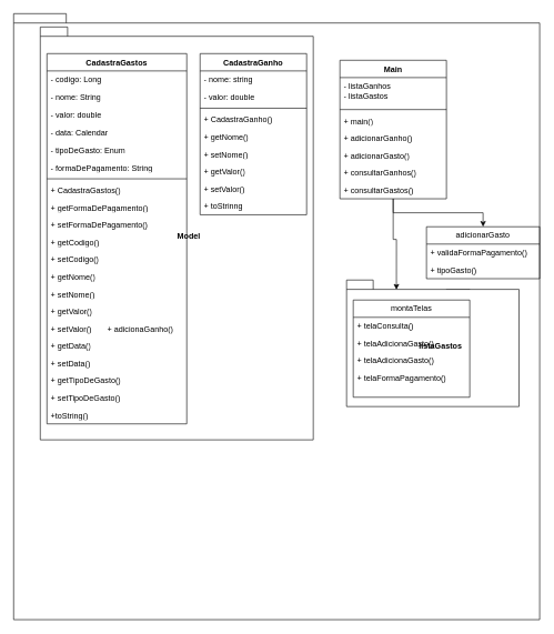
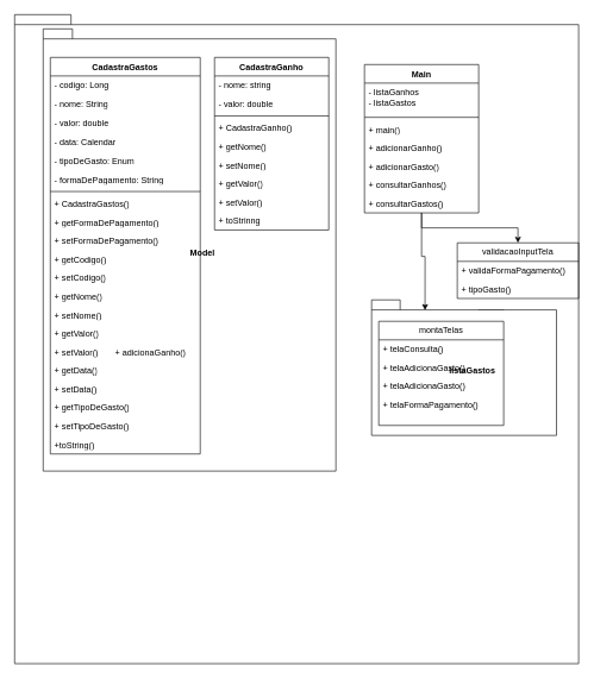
  <mxCell id="0" />
  <mxCell id="1" parent="0" />
  <mxCell id="2" value="&lt;span style=&quot;white-space: pre;&quot;&gt; &lt;/span&gt;&lt;span style=&quot;white-space: pre;&quot;&gt; &lt;/span&gt;&lt;span style=&quot;white-space: pre;&quot;&gt; &lt;/span&gt;&lt;span style=&quot;white-space: pre;&quot;&gt; &lt;/span&gt;&lt;span style=&quot;white-space: pre;&quot;&gt; &lt;/span&gt;&lt;span style=&quot;white-space: pre;&quot;&gt; &lt;/span&gt;SRC" style="shape=folder;fontStyle=1;spacingTop=10;tabWidth=40;tabHeight=14;tabPosition=left;html=1;whiteSpace=wrap;" vertex="1" parent="1"><mxGeometry x="20" y="20" width="790" height="910" as="geometry" /></mxCell>
  <mxCell id="3" style="edgeStyle=orthogonalEdgeStyle;rounded=0;orthogonalLoop=1;jettySize=auto;html=1;exitX=0;exitY=0;exitDx=149.5;exitDy=14;exitPerimeter=0;entryX=1;entryY=0;entryDx=0;entryDy=0;" edge="1" parent="1" source="4" target="19"><mxGeometry relative="1" as="geometry" /></mxCell>
  <mxCell id="4" value="&lt;span style=&quot;white-space: pre;&quot;&gt; &lt;/span&gt;&lt;span style=&quot;white-space: pre;&quot;&gt; &lt;/span&gt;&lt;span style=&quot;white-space: pre;&quot;&gt; &lt;/span&gt;&lt;span style=&quot;white-space: pre;&quot;&gt; &lt;/span&gt;&lt;span style=&quot;white-space: pre;&quot;&gt; &lt;span style=&quot;white-space: pre;&quot;&gt; &lt;/span&gt;&lt;span style=&quot;white-space: pre;&quot;&gt; &lt;/span&gt;&lt;/span&gt;listaGastos" style="shape=folder;fontStyle=1;spacingTop=10;tabWidth=40;tabHeight=14;tabPosition=left;html=1;whiteSpace=wrap;" vertex="1" parent="1"><mxGeometry x="520" y="420" width="259" height="190" as="geometry" /></mxCell>
  <mxCell id="5" value="&lt;span style=&quot;white-space: pre;&quot;&gt; &lt;/span&gt;&lt;span style=&quot;white-space: pre;&quot;&gt; &lt;/span&gt;&lt;span style=&quot;white-space: pre;&quot;&gt; &lt;/span&gt;&lt;span style=&quot;white-space: pre;&quot;&gt; &lt;/span&gt;&lt;span style=&quot;white-space: pre;&quot;&gt; &lt;/span&gt;&lt;span style=&quot;white-space: pre;&quot;&gt; &lt;/span&gt;&lt;span style=&quot;white-space: pre;&quot;&gt; &lt;/span&gt;&lt;span style=&quot;white-space: pre;&quot;&gt; &lt;/span&gt;&amp;nbsp; &amp;nbsp;Model" style="shape=folder;fontStyle=1;spacingTop=10;tabWidth=40;tabHeight=14;tabPosition=left;html=1;whiteSpace=wrap;" vertex="1" parent="1"><mxGeometry x="60" y="40" width="410" height="620" as="geometry" /></mxCell>
  <mxCell id="6" style="edgeStyle=orthogonalEdgeStyle;rounded=0;orthogonalLoop=1;jettySize=auto;html=1;entryX=0.289;entryY=0.076;entryDx=0;entryDy=0;entryPerimeter=0;" edge="1" parent="1" source="8" target="4"><mxGeometry relative="1" as="geometry" /></mxCell>
  <mxCell id="7" style="edgeStyle=orthogonalEdgeStyle;rounded=0;orthogonalLoop=1;jettySize=auto;html=1;" edge="1" parent="1" source="8" target="16"><mxGeometry relative="1" as="geometry" /></mxCell>
  <mxCell id="8" value="Main" style="swimlane;fontStyle=1;align=center;verticalAlign=top;childLayout=stackLayout;horizontal=1;startSize=26;horizontalStack=0;resizeParent=1;resizeParentMax=0;resizeLast=0;collapsible=1;marginBottom=0;whiteSpace=wrap;html=1;" vertex="1" parent="1"><mxGeometry x="510" y="90" width="160" height="208" as="geometry" /></mxCell>
  <mxCell id="9" value="- listaGanhos&lt;br&gt;- listaGastos" style="text;strokeColor=none;fillColor=none;align=left;verticalAlign=top;spacingLeft=4;spacingRight=4;overflow=hidden;rotatable=0;points=[[0,0.5],[1,0.5]];portConstraint=eastwest;whiteSpace=wrap;html=1;" vertex="1" parent="8"><mxGeometry y="26" width="160" height="44" as="geometry" /></mxCell>
  <mxCell id="10" value="" style="line;strokeWidth=1;fillColor=none;align=left;verticalAlign=middle;spacingTop=-1;spacingLeft=3;spacingRight=3;rotatable=0;labelPosition=right;points=[];portConstraint=eastwest;strokeColor=inherit;" vertex="1" parent="8"><mxGeometry y="70" width="160" height="8" as="geometry" /></mxCell>
  <mxCell id="11" value="+ main()&lt;br&gt;" style="text;strokeColor=none;fillColor=none;align=left;verticalAlign=top;spacingLeft=4;spacingRight=4;overflow=hidden;rotatable=0;points=[[0,0.5],[1,0.5]];portConstraint=eastwest;whiteSpace=wrap;html=1;" vertex="1" parent="8"><mxGeometry y="78" width="160" height="26" as="geometry" /></mxCell>
  <mxCell id="12" value="+ adicionarGanho()" style="text;strokeColor=none;fillColor=none;align=left;verticalAlign=top;spacingLeft=4;spacingRight=4;overflow=hidden;rotatable=0;points=[[0,0.5],[1,0.5]];portConstraint=eastwest;whiteSpace=wrap;html=1;" vertex="1" parent="8"><mxGeometry y="104" width="160" height="26" as="geometry" /></mxCell>
  <mxCell id="13" value="+ adicionarGasto()" style="text;strokeColor=none;fillColor=none;align=left;verticalAlign=top;spacingLeft=4;spacingRight=4;overflow=hidden;rotatable=0;points=[[0,0.5],[1,0.5]];portConstraint=eastwest;whiteSpace=wrap;html=1;" vertex="1" parent="8"><mxGeometry y="130" width="160" height="26" as="geometry" /></mxCell>
  <mxCell id="14" value="+ consultarGanhos()" style="text;strokeColor=none;fillColor=none;align=left;verticalAlign=top;spacingLeft=4;spacingRight=4;overflow=hidden;rotatable=0;points=[[0,0.5],[1,0.5]];portConstraint=eastwest;whiteSpace=wrap;html=1;" vertex="1" parent="8"><mxGeometry y="156" width="160" height="26" as="geometry" /></mxCell>
  <mxCell id="15" value="+ consultarGastos()" style="text;strokeColor=none;fillColor=none;align=left;verticalAlign=top;spacingLeft=4;spacingRight=4;overflow=hidden;rotatable=0;points=[[0,0.5],[1,0.5]];portConstraint=eastwest;whiteSpace=wrap;html=1;" vertex="1" parent="8"><mxGeometry y="182" width="160" height="26" as="geometry" /></mxCell>
- <mxCell id="16" value="adicionarGasto" style="swimlane;fontStyle=0;childLayout=stackLayout;horizontal=1;startSize=26;fillColor=none;horizontalStack=0;resizeParent=1;resizeParentMax=0;resizeLast=0;collapsible=1;marginBottom=0;whiteSpace=wrap;html=1;" vertex="1" parent="1"><mxGeometry x="640" y="340" width="170" height="78" as="geometry" /></mxCell>
+ <mxCell id="16" value="validacaoInputTela" style="swimlane;fontStyle=0;childLayout=stackLayout;horizontal=1;startSize=26;fillColor=none;horizontalStack=0;resizeParent=1;resizeParentMax=0;resizeLast=0;collapsible=1;marginBottom=0;whiteSpace=wrap;html=1;" vertex="1" parent="1"><mxGeometry x="640" y="340" width="170" height="78" as="geometry" /></mxCell>
  <mxCell id="17" value="+ validaFormaPagamento()" style="text;strokeColor=none;fillColor=none;align=left;verticalAlign=top;spacingLeft=4;spacingRight=4;overflow=hidden;rotatable=0;points=[[0,0.5],[1,0.5]];portConstraint=eastwest;whiteSpace=wrap;html=1;" vertex="1" parent="16"><mxGeometry y="26" width="170" height="26" as="geometry" /></mxCell>
  <mxCell id="18" value="+ tipoGasto()" style="text;strokeColor=none;fillColor=none;align=left;verticalAlign=top;spacingLeft=4;spacingRight=4;overflow=hidden;rotatable=0;points=[[0,0.5],[1,0.5]];portConstraint=eastwest;whiteSpace=wrap;html=1;" vertex="1" parent="16"><mxGeometry y="52" width="170" height="26" as="geometry" /></mxCell>
  <mxCell id="19" value="montaTelas" style="swimlane;fontStyle=0;childLayout=stackLayout;horizontal=1;startSize=26;fillColor=none;horizontalStack=0;resizeParent=1;resizeParentMax=0;resizeLast=0;collapsible=1;marginBottom=0;whiteSpace=wrap;html=1;" vertex="1" parent="1"><mxGeometry x="530" y="450" width="175" height="146" as="geometry" /></mxCell>
  <mxCell id="20" value="+ telaConsulta()" style="text;strokeColor=none;fillColor=none;align=left;verticalAlign=top;spacingLeft=4;spacingRight=4;overflow=hidden;rotatable=0;points=[[0,0.5],[1,0.5]];portConstraint=eastwest;whiteSpace=wrap;html=1;" vertex="1" parent="19"><mxGeometry y="26" width="175" height="26" as="geometry" /></mxCell>
  <mxCell id="21" value="+ telaAdicionaGasto()" style="text;strokeColor=none;fillColor=none;align=left;verticalAlign=top;spacingLeft=4;spacingRight=4;overflow=hidden;rotatable=0;points=[[0,0.5],[1,0.5]];portConstraint=eastwest;whiteSpace=wrap;html=1;" vertex="1" parent="19"><mxGeometry y="52" width="175" height="26" as="geometry" /></mxCell>
  <mxCell id="22" value="+ telaAdicionaGasto()" style="text;strokeColor=none;fillColor=none;align=left;verticalAlign=top;spacingLeft=4;spacingRight=4;overflow=hidden;rotatable=0;points=[[0,0.5],[1,0.5]];portConstraint=eastwest;whiteSpace=wrap;html=1;" vertex="1" parent="19"><mxGeometry y="78" width="175" height="26" as="geometry" /></mxCell>
  <mxCell id="23" value="+ telaFormaPagamento()" style="text;strokeColor=none;fillColor=none;align=left;verticalAlign=top;spacingLeft=4;spacingRight=4;overflow=hidden;rotatable=0;points=[[0,0.5],[1,0.5]];portConstraint=eastwest;whiteSpace=wrap;html=1;" vertex="1" parent="19"><mxGeometry y="104" width="175" height="42" as="geometry" /></mxCell>
  <mxCell id="24" value="+ adicionaGanho()" style="text;strokeColor=none;fillColor=none;align=left;verticalAlign=top;spacingLeft=4;spacingRight=4;overflow=hidden;rotatable=0;points=[[0,0.5],[1,0.5]];portConstraint=eastwest;whiteSpace=wrap;html=1;" vertex="1" parent="1"><mxGeometry x="155" y="480" width="175" height="22" as="geometry" /></mxCell>
  <mxCell id="25" value="CadastraGanho" style="swimlane;fontStyle=1;align=center;verticalAlign=top;childLayout=stackLayout;horizontal=1;startSize=26;horizontalStack=0;resizeParent=1;resizeParentMax=0;resizeLast=0;collapsible=1;marginBottom=0;whiteSpace=wrap;html=1;" vertex="1" parent="1"><mxGeometry x="300" y="80" width="160" height="242" as="geometry" /></mxCell>
  <mxCell id="26" value="- nome: string" style="text;strokeColor=none;fillColor=none;align=left;verticalAlign=top;spacingLeft=4;spacingRight=4;overflow=hidden;rotatable=0;points=[[0,0.5],[1,0.5]];portConstraint=eastwest;whiteSpace=wrap;html=1;" vertex="1" parent="25"><mxGeometry y="26" width="160" height="26" as="geometry" /></mxCell>
  <mxCell id="27" value="- valor: double" style="text;strokeColor=none;fillColor=none;align=left;verticalAlign=top;spacingLeft=4;spacingRight=4;overflow=hidden;rotatable=0;points=[[0,0.5],[1,0.5]];portConstraint=eastwest;whiteSpace=wrap;html=1;" vertex="1" parent="25"><mxGeometry y="52" width="160" height="26" as="geometry" /></mxCell>
  <mxCell id="28" value="" style="line;strokeWidth=1;fillColor=none;align=left;verticalAlign=middle;spacingTop=-1;spacingLeft=3;spacingRight=3;rotatable=0;labelPosition=right;points=[];portConstraint=eastwest;strokeColor=inherit;" vertex="1" parent="25"><mxGeometry y="78" width="160" height="8" as="geometry" /></mxCell>
  <mxCell id="29" value="+ CadastraGanho()" style="text;strokeColor=none;fillColor=none;align=left;verticalAlign=top;spacingLeft=4;spacingRight=4;overflow=hidden;rotatable=0;points=[[0,0.5],[1,0.5]];portConstraint=eastwest;whiteSpace=wrap;html=1;" vertex="1" parent="25"><mxGeometry y="86" width="160" height="26" as="geometry" /></mxCell>
  <mxCell id="30" value="+ getNome()" style="text;strokeColor=none;fillColor=none;align=left;verticalAlign=top;spacingLeft=4;spacingRight=4;overflow=hidden;rotatable=0;points=[[0,0.5],[1,0.5]];portConstraint=eastwest;whiteSpace=wrap;html=1;" vertex="1" parent="25"><mxGeometry y="112" width="160" height="26" as="geometry" /></mxCell>
  <mxCell id="31" value="+ setNome()" style="text;strokeColor=none;fillColor=none;align=left;verticalAlign=top;spacingLeft=4;spacingRight=4;overflow=hidden;rotatable=0;points=[[0,0.5],[1,0.5]];portConstraint=eastwest;whiteSpace=wrap;html=1;" vertex="1" parent="25"><mxGeometry y="138" width="160" height="26" as="geometry" /></mxCell>
  <mxCell id="32" value="+ getValor()" style="text;strokeColor=none;fillColor=none;align=left;verticalAlign=top;spacingLeft=4;spacingRight=4;overflow=hidden;rotatable=0;points=[[0,0.5],[1,0.5]];portConstraint=eastwest;whiteSpace=wrap;html=1;" vertex="1" parent="25"><mxGeometry y="164" width="160" height="26" as="geometry" /></mxCell>
  <mxCell id="33" value="+ setValor()" style="text;strokeColor=none;fillColor=none;align=left;verticalAlign=top;spacingLeft=4;spacingRight=4;overflow=hidden;rotatable=0;points=[[0,0.5],[1,0.5]];portConstraint=eastwest;whiteSpace=wrap;html=1;" vertex="1" parent="25"><mxGeometry y="190" width="160" height="26" as="geometry" /></mxCell>
  <mxCell id="34" value="+ toStrinng" style="text;strokeColor=none;fillColor=none;align=left;verticalAlign=top;spacingLeft=4;spacingRight=4;overflow=hidden;rotatable=0;points=[[0,0.5],[1,0.5]];portConstraint=eastwest;whiteSpace=wrap;html=1;" vertex="1" parent="25"><mxGeometry y="216" width="160" height="26" as="geometry" /></mxCell>
  <mxCell id="35" value="CadastraGastos" style="swimlane;fontStyle=1;align=center;verticalAlign=top;childLayout=stackLayout;horizontal=1;startSize=26;horizontalStack=0;resizeParent=1;resizeParentMax=0;resizeLast=0;collapsible=1;marginBottom=0;whiteSpace=wrap;html=1;" vertex="1" parent="1"><mxGeometry x="70" y="80" width="210" height="556" as="geometry" /></mxCell>
  <mxCell id="36" value="- codigo: Long" style="text;strokeColor=none;fillColor=none;align=left;verticalAlign=top;spacingLeft=4;spacingRight=4;overflow=hidden;rotatable=0;points=[[0,0.5],[1,0.5]];portConstraint=eastwest;whiteSpace=wrap;html=1;" vertex="1" parent="35"><mxGeometry y="26" width="210" height="26" as="geometry" /></mxCell>
  <mxCell id="37" value="- nome: String" style="text;strokeColor=none;fillColor=none;align=left;verticalAlign=top;spacingLeft=4;spacingRight=4;overflow=hidden;rotatable=0;points=[[0,0.5],[1,0.5]];portConstraint=eastwest;whiteSpace=wrap;html=1;" vertex="1" parent="35"><mxGeometry y="52" width="210" height="26" as="geometry" /></mxCell>
  <mxCell id="38" value="- valor: double" style="text;strokeColor=none;fillColor=none;align=left;verticalAlign=top;spacingLeft=4;spacingRight=4;overflow=hidden;rotatable=0;points=[[0,0.5],[1,0.5]];portConstraint=eastwest;whiteSpace=wrap;html=1;" vertex="1" parent="35"><mxGeometry y="78" width="210" height="28" as="geometry" /></mxCell>
  <mxCell id="39" value="- data: Calendar" style="text;strokeColor=none;fillColor=none;align=left;verticalAlign=top;spacingLeft=4;spacingRight=4;overflow=hidden;rotatable=0;points=[[0,0.5],[1,0.5]];portConstraint=eastwest;whiteSpace=wrap;html=1;" vertex="1" parent="35"><mxGeometry y="106" width="210" height="26" as="geometry" /></mxCell>
  <mxCell id="40" value="- tipoDeGasto: Enum" style="text;strokeColor=none;fillColor=none;align=left;verticalAlign=top;spacingLeft=4;spacingRight=4;overflow=hidden;rotatable=0;points=[[0,0.5],[1,0.5]];portConstraint=eastwest;whiteSpace=wrap;html=1;" vertex="1" parent="35"><mxGeometry y="132" width="210" height="26" as="geometry" /></mxCell>
  <mxCell id="41" value="- formaDePagamento: String" style="text;strokeColor=none;fillColor=none;align=left;verticalAlign=top;spacingLeft=4;spacingRight=4;overflow=hidden;rotatable=0;points=[[0,0.5],[1,0.5]];portConstraint=eastwest;whiteSpace=wrap;html=1;" vertex="1" parent="35"><mxGeometry y="158" width="210" height="26" as="geometry" /></mxCell>
  <mxCell id="42" value="" style="line;strokeWidth=1;fillColor=none;align=left;verticalAlign=middle;spacingTop=-1;spacingLeft=3;spacingRight=3;rotatable=0;labelPosition=right;points=[];portConstraint=eastwest;strokeColor=inherit;" vertex="1" parent="35"><mxGeometry y="184" width="210" height="8" as="geometry" /></mxCell>
  <mxCell id="43" value="+ CadastraGastos()" style="text;strokeColor=none;fillColor=none;align=left;verticalAlign=top;spacingLeft=4;spacingRight=4;overflow=hidden;rotatable=0;points=[[0,0.5],[1,0.5]];portConstraint=eastwest;whiteSpace=wrap;html=1;" vertex="1" parent="35"><mxGeometry y="192" width="210" height="26" as="geometry" /></mxCell>
  <mxCell id="44" value="+ getFormaDePagamento()" style="text;strokeColor=none;fillColor=none;align=left;verticalAlign=top;spacingLeft=4;spacingRight=4;overflow=hidden;rotatable=0;points=[[0,0.5],[1,0.5]];portConstraint=eastwest;whiteSpace=wrap;html=1;" vertex="1" parent="35"><mxGeometry y="218" width="210" height="26" as="geometry" /></mxCell>
  <mxCell id="45" value="+ setFormaDePagamento()" style="text;strokeColor=none;fillColor=none;align=left;verticalAlign=top;spacingLeft=4;spacingRight=4;overflow=hidden;rotatable=0;points=[[0,0.5],[1,0.5]];portConstraint=eastwest;whiteSpace=wrap;html=1;" vertex="1" parent="35"><mxGeometry y="244" width="210" height="26" as="geometry" /></mxCell>
  <mxCell id="46" value="+ getCodigo()" style="text;strokeColor=none;fillColor=none;align=left;verticalAlign=top;spacingLeft=4;spacingRight=4;overflow=hidden;rotatable=0;points=[[0,0.5],[1,0.5]];portConstraint=eastwest;whiteSpace=wrap;html=1;" vertex="1" parent="35"><mxGeometry y="270" width="210" height="26" as="geometry" /></mxCell>
  <mxCell id="47" value="+ setCodigo()" style="text;strokeColor=none;fillColor=none;align=left;verticalAlign=top;spacingLeft=4;spacingRight=4;overflow=hidden;rotatable=0;points=[[0,0.5],[1,0.5]];portConstraint=eastwest;whiteSpace=wrap;html=1;" vertex="1" parent="35"><mxGeometry y="296" width="210" height="26" as="geometry" /></mxCell>
  <mxCell id="48" value="+ getNome()" style="text;strokeColor=none;fillColor=none;align=left;verticalAlign=top;spacingLeft=4;spacingRight=4;overflow=hidden;rotatable=0;points=[[0,0.5],[1,0.5]];portConstraint=eastwest;whiteSpace=wrap;html=1;" vertex="1" parent="35"><mxGeometry y="322" width="210" height="26" as="geometry" /></mxCell>
  <mxCell id="49" value="+ setNome()" style="text;strokeColor=none;fillColor=none;align=left;verticalAlign=top;spacingLeft=4;spacingRight=4;overflow=hidden;rotatable=0;points=[[0,0.5],[1,0.5]];portConstraint=eastwest;whiteSpace=wrap;html=1;" vertex="1" parent="35"><mxGeometry y="348" width="210" height="26" as="geometry" /></mxCell>
  <mxCell id="50" value="+ getValor()" style="text;strokeColor=none;fillColor=none;align=left;verticalAlign=top;spacingLeft=4;spacingRight=4;overflow=hidden;rotatable=0;points=[[0,0.5],[1,0.5]];portConstraint=eastwest;whiteSpace=wrap;html=1;" vertex="1" parent="35"><mxGeometry y="374" width="210" height="26" as="geometry" /></mxCell>
  <mxCell id="51" value="+ setValor()" style="text;strokeColor=none;fillColor=none;align=left;verticalAlign=top;spacingLeft=4;spacingRight=4;overflow=hidden;rotatable=0;points=[[0,0.5],[1,0.5]];portConstraint=eastwest;whiteSpace=wrap;html=1;" vertex="1" parent="35"><mxGeometry y="400" width="210" height="26" as="geometry" /></mxCell>
  <mxCell id="52" value="+ getData()" style="text;strokeColor=none;fillColor=none;align=left;verticalAlign=top;spacingLeft=4;spacingRight=4;overflow=hidden;rotatable=0;points=[[0,0.5],[1,0.5]];portConstraint=eastwest;whiteSpace=wrap;html=1;" vertex="1" parent="35"><mxGeometry y="426" width="210" height="26" as="geometry" /></mxCell>
  <mxCell id="53" value="+ setData()" style="text;strokeColor=none;fillColor=none;align=left;verticalAlign=top;spacingLeft=4;spacingRight=4;overflow=hidden;rotatable=0;points=[[0,0.5],[1,0.5]];portConstraint=eastwest;whiteSpace=wrap;html=1;" vertex="1" parent="35"><mxGeometry y="452" width="210" height="26" as="geometry" /></mxCell>
  <mxCell id="54" value="+ getTipoDeGasto()" style="text;strokeColor=none;fillColor=none;align=left;verticalAlign=top;spacingLeft=4;spacingRight=4;overflow=hidden;rotatable=0;points=[[0,0.5],[1,0.5]];portConstraint=eastwest;whiteSpace=wrap;html=1;" vertex="1" parent="35"><mxGeometry y="478" width="210" height="26" as="geometry" /></mxCell>
  <mxCell id="55" value="+ setTipoDeGasto()" style="text;strokeColor=none;fillColor=none;align=left;verticalAlign=top;spacingLeft=4;spacingRight=4;overflow=hidden;rotatable=0;points=[[0,0.5],[1,0.5]];portConstraint=eastwest;whiteSpace=wrap;html=1;" vertex="1" parent="35"><mxGeometry y="504" width="210" height="26" as="geometry" /></mxCell>
  <mxCell id="56" value="+toString()" style="text;strokeColor=none;fillColor=none;align=left;verticalAlign=top;spacingLeft=4;spacingRight=4;overflow=hidden;rotatable=0;points=[[0,0.5],[1,0.5]];portConstraint=eastwest;whiteSpace=wrap;html=1;" vertex="1" parent="35"><mxGeometry y="530" width="210" height="26" as="geometry" /></mxCell>
